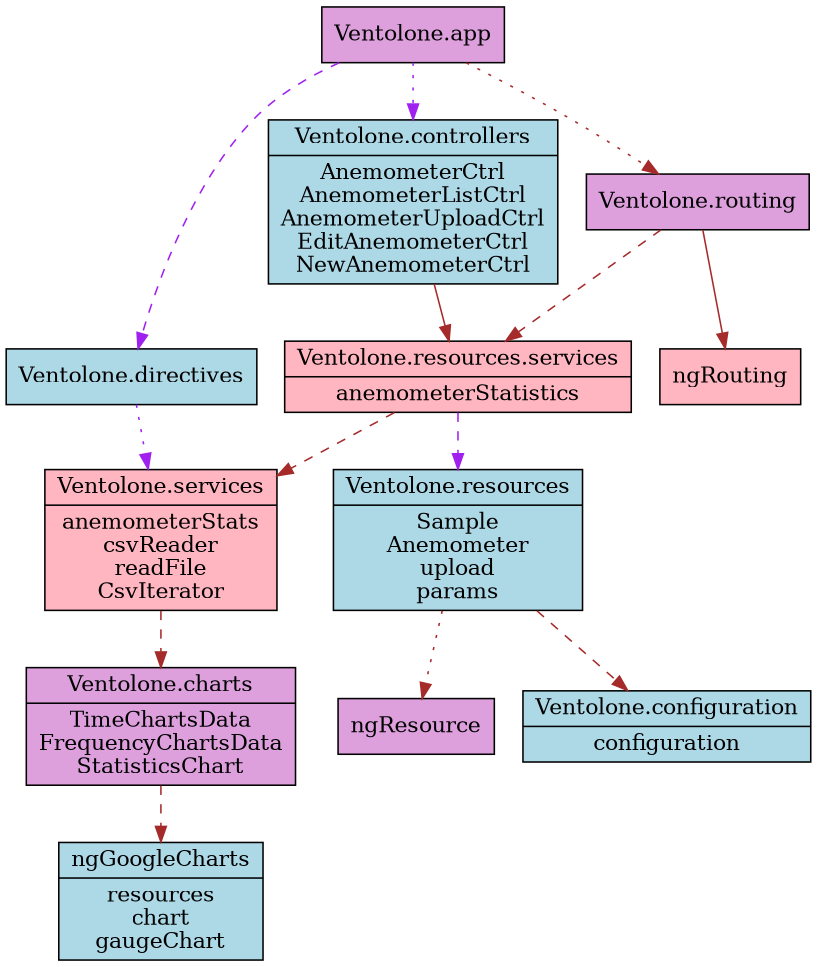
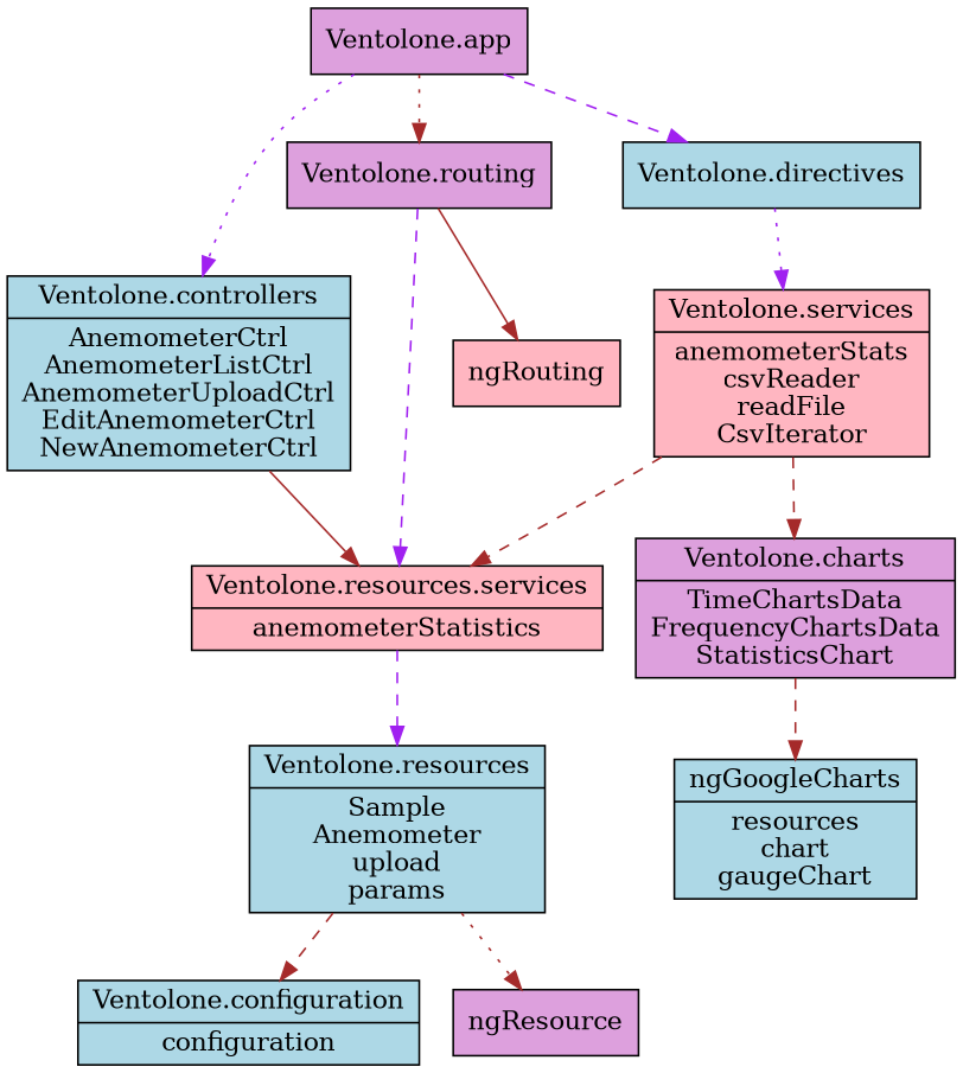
  digraph {
    node [fillcolor=lightblue shape=record style=filled]
    edge [color=brown style=dashed]
    n1 [label="{Ventolone.configuration|configuration}"]
    n2 [label="{Ventolone.resources|Sample\nAnemometer\nupload\nparams}"]
    ngResource [fillcolor=plum]
    n4 [fillcolor=lightpink label="{Ventolone.resources.services|anemometerStatistics}"]
    n5 [label="{Ventolone.controllers|AnemometerCtrl\nAnemometerListCtrl\nAnemometerUploadCtrl\nEditAnemometerCtrl\nNewAnemometerCtrl}"]
    n6 [label="{ngGoogleCharts|resources\nchart\ngaugeChart}"]
    n7 [fillcolor=plum label="{Ventolone.charts|TimeChartsData\nFrequencyChartsData\nStatisticsChart}"]
    n8 [fillcolor=lightpink label="{Ventolone.services|anemometerStats\ncsvReader\nreadFile\nCsvIterator}"]
    "Ventolone.app" [fillcolor=plum]
    "Ventolone.directives"
    "Ventolone.routing" [fillcolor=plum]
    ngRouting [fillcolor=lightpink]
    n2 -> n1
    n2 -> ngResource [style=dotted]
    n4 -> n2 [color=purple]
    n5 -> n4 [style=solid]
    n7 -> n6
-   n4 -> n8
+   n8 -> n4
    n8 -> n7
    "Ventolone.app" -> n5 [color=purple style=dotted]
    "Ventolone.app" -> "Ventolone.directives" [color=purple]
    "Ventolone.app" -> "Ventolone.routing" [style=dotted]
    "Ventolone.directives" -> n8 [color=purple style=dotted]
-   "Ventolone.routing" -> n4
+   "Ventolone.routing" -> n4 [color=purple]
    "Ventolone.routing" -> ngRouting [style=solid]
  }
